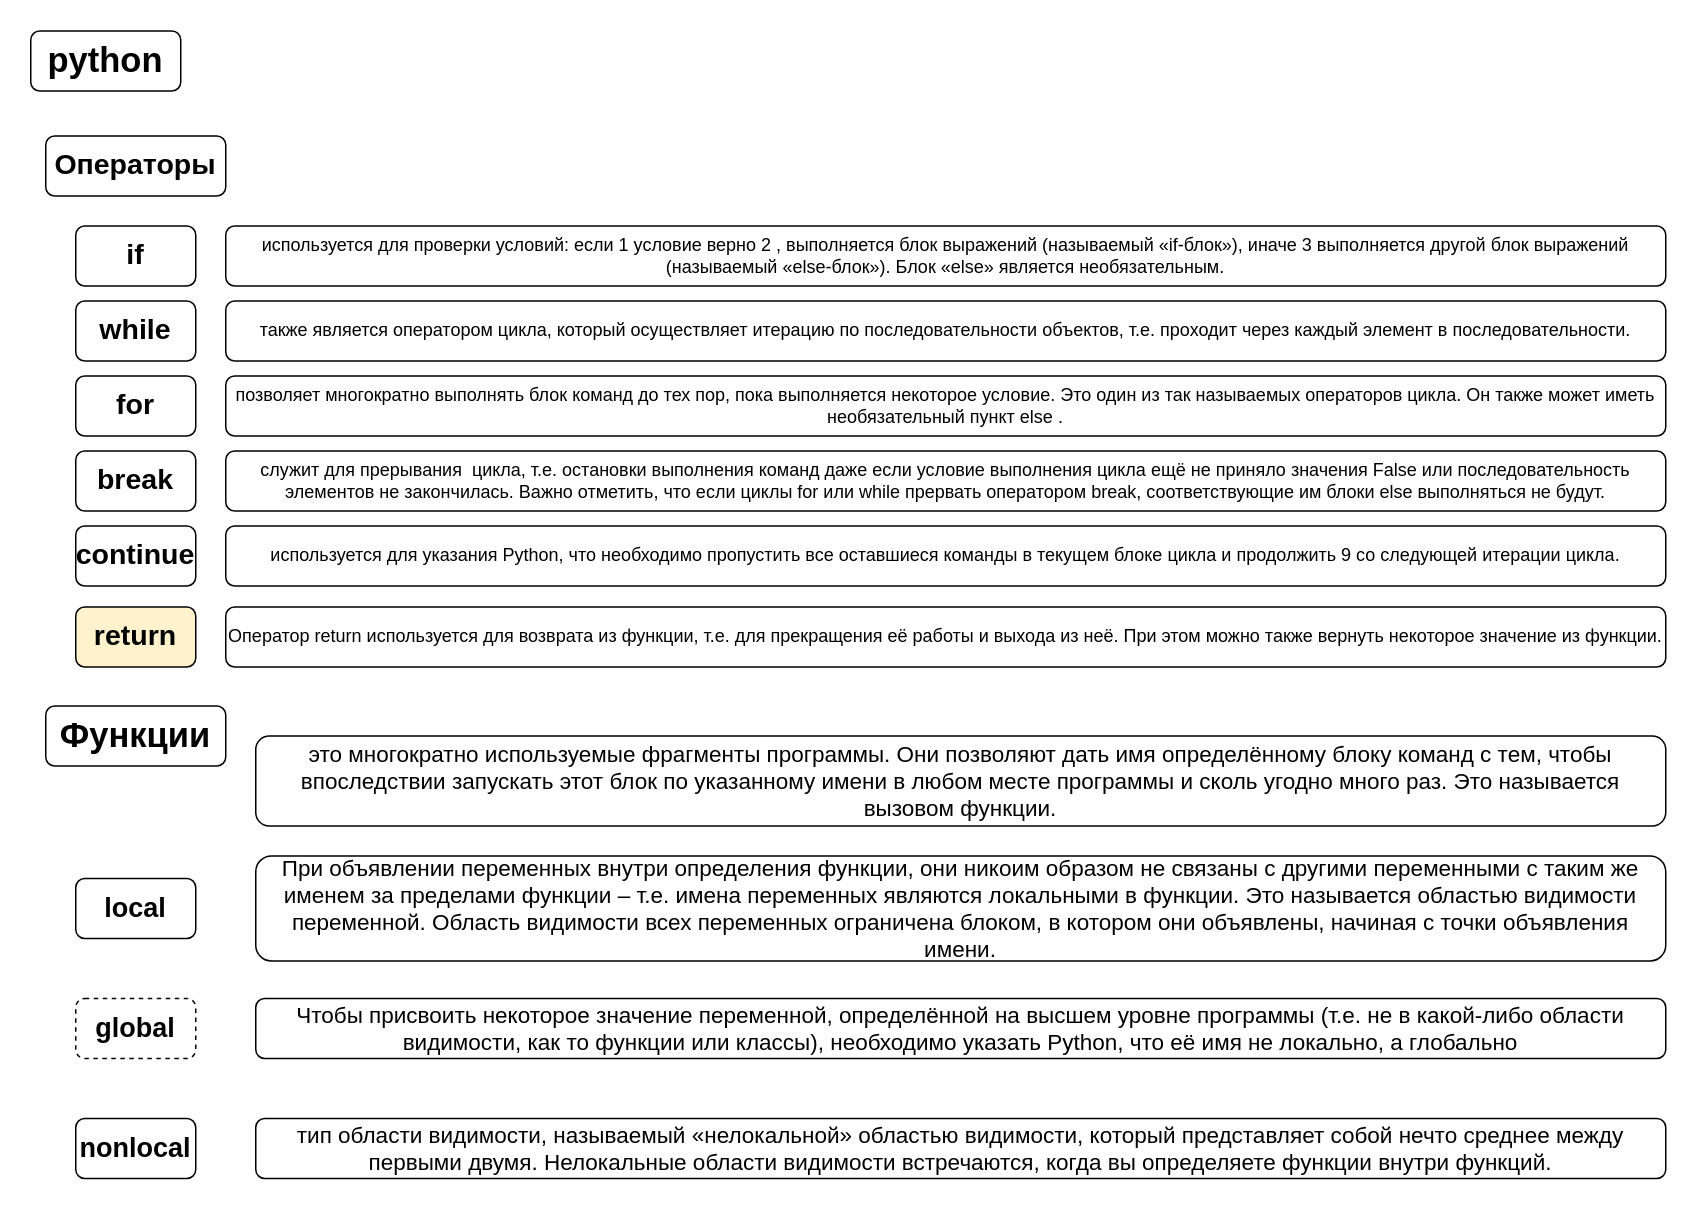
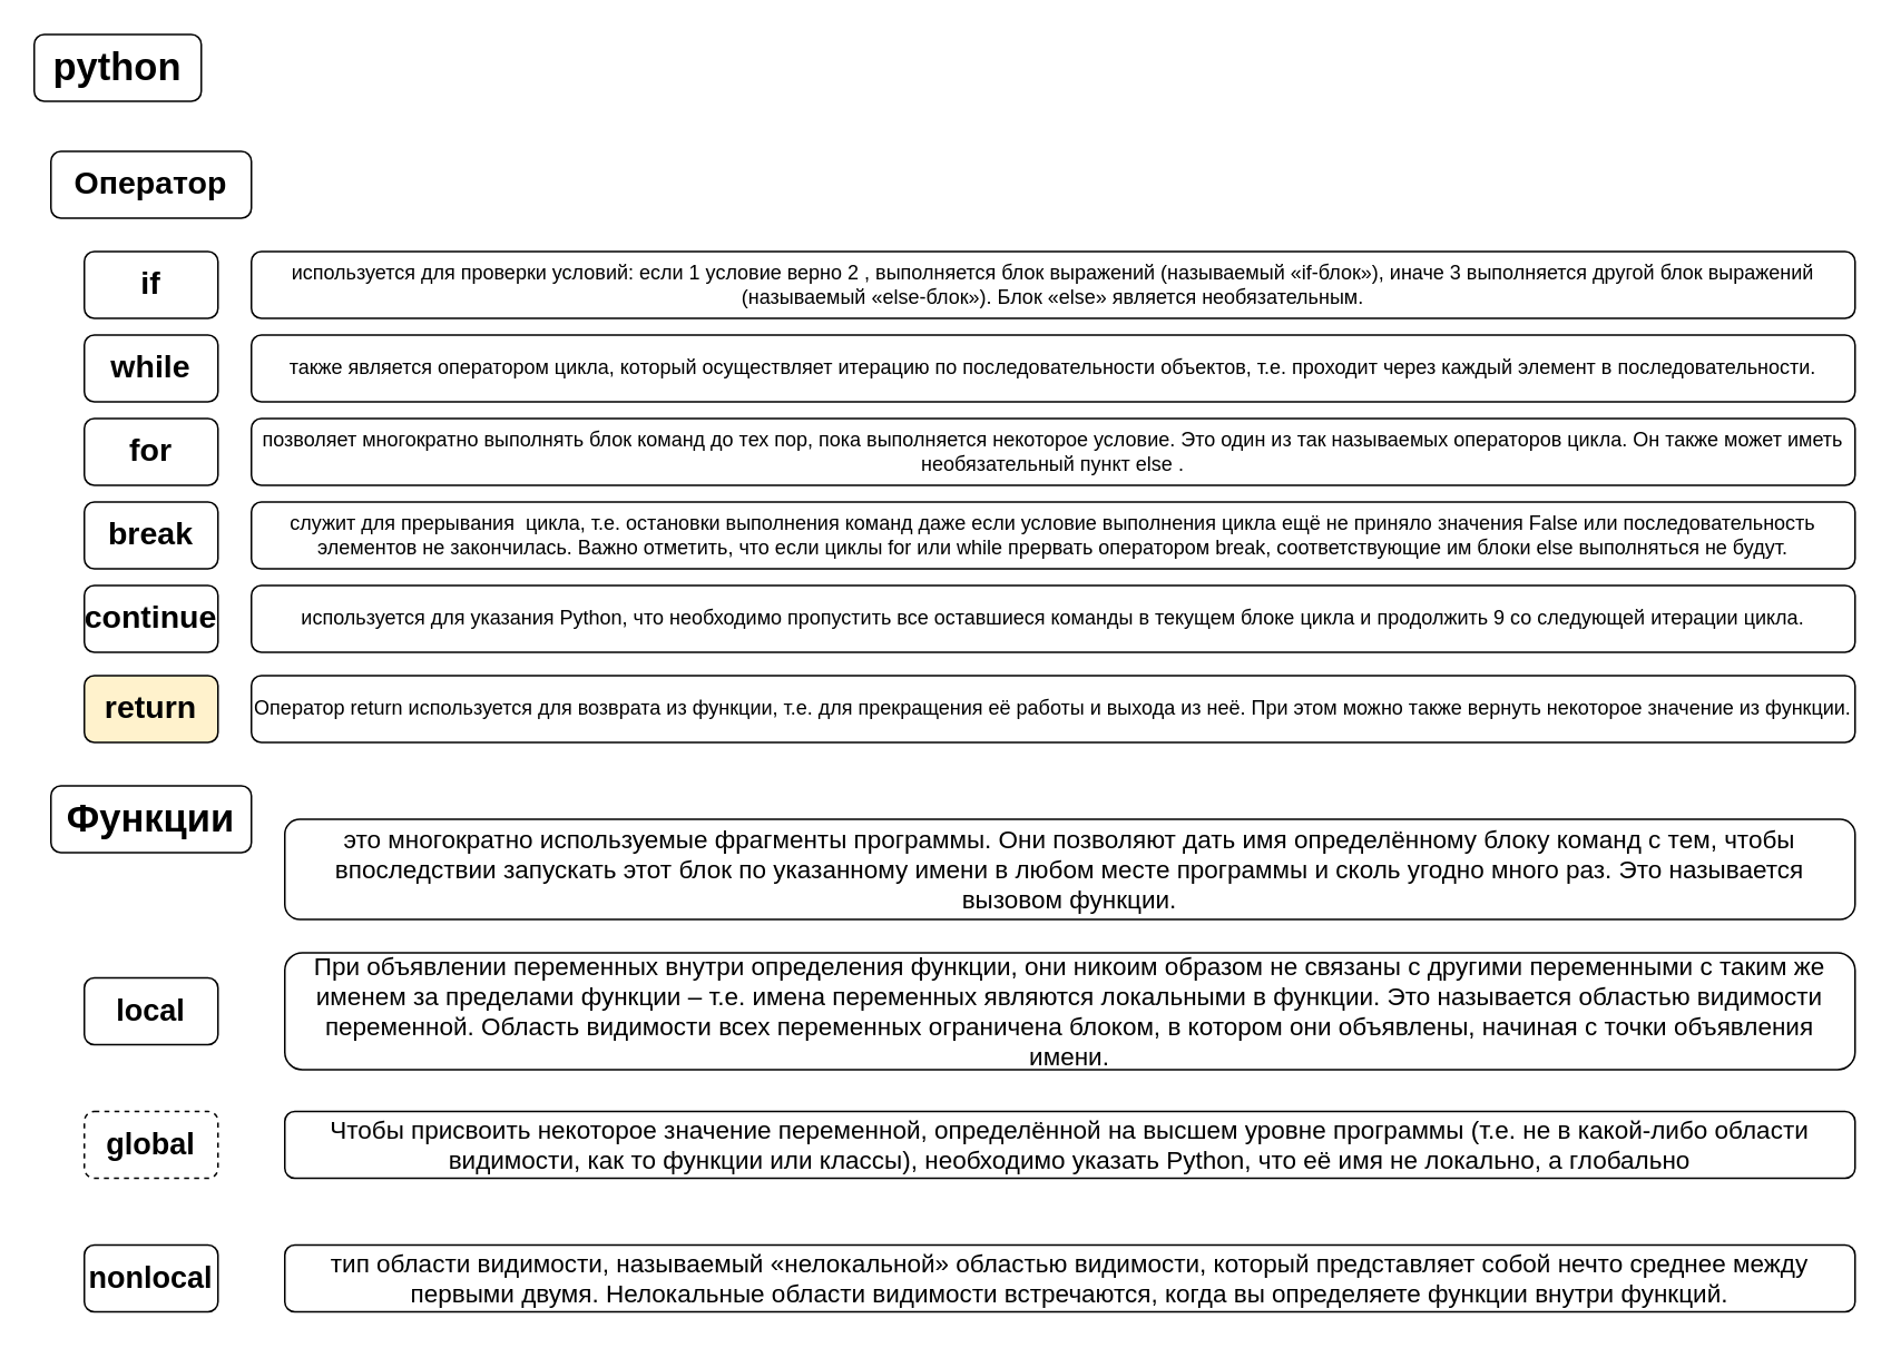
  <mxCell id="0" />
  <mxCell id="1" parent="0" />
  <mxCell id="2" value="python" style="rounded=1;whiteSpace=wrap;html=1;fontStyle=1;fontSize=23;" vertex="1" parent="1"><mxGeometry x="20" y="20" width="100" height="40" as="geometry" /></mxCell>
- <mxCell id="3" value="Операторы" style="rounded=1;whiteSpace=wrap;html=1;fontStyle=1;fontSize=19;" vertex="1" parent="1"><mxGeometry x="30" y="90" width="120" height="40" as="geometry" /></mxCell>
+ <mxCell id="3" value="Оператор" style="rounded=1;whiteSpace=wrap;html=1;fontStyle=1;fontSize=19;" vertex="1" parent="1"><mxGeometry x="30" y="90" width="120" height="40" as="geometry" /></mxCell>
  <mxCell id="4" value="if" style="rounded=1;whiteSpace=wrap;html=1;fontStyle=1;fontSize=19;" vertex="1" parent="1"><mxGeometry x="50" y="150" width="80" height="40" as="geometry" /></mxCell>
  <mxCell id="5" value="while" style="rounded=1;whiteSpace=wrap;html=1;fontStyle=1;fontSize=19;" vertex="1" parent="1"><mxGeometry x="50" y="200" width="80" height="40" as="geometry" /></mxCell>
  <mxCell id="6" value="for" style="rounded=1;whiteSpace=wrap;html=1;fontStyle=1;fontSize=19;" vertex="1" parent="1"><mxGeometry x="50" y="250" width="80" height="40" as="geometry" /></mxCell>
  <mxCell id="7" value="break" style="rounded=1;whiteSpace=wrap;html=1;fontStyle=1;fontSize=19;" vertex="1" parent="1"><mxGeometry x="50" y="300" width="80" height="40" as="geometry" /></mxCell>
  <mxCell id="8" value="continue" style="rounded=1;whiteSpace=wrap;html=1;fontStyle=1;fontSize=19;" vertex="1" parent="1"><mxGeometry x="50" y="350" width="80" height="40" as="geometry" /></mxCell>
  <mxCell id="9" value="return" style="rounded=1;whiteSpace=wrap;html=1;fontStyle=1;fontSize=19;fillColor=#fff2cc;" vertex="1" parent="1"><mxGeometry x="50" y="404" width="80" height="40" as="geometry" /></mxCell>
  <mxCell id="10" value="используется для проверки условий: если 1 условие верно 2 , выполняется блок выражений (называемый «if-блок»), иначе 3 выполняется другой блок выражений (называемый «else-блок»). Блок «else» является необязательным." style="rounded=1;whiteSpace=wrap;html=1;" vertex="1" parent="1"><mxGeometry x="150" y="150" width="960" height="40" as="geometry" /></mxCell>
  <mxCell id="11" value="позволяет многократно выполнять блок команд до тех пор, пока выполняется некоторое условие. Это один из так называемых операторов цикла. Он также может иметь необязательный пункт else ." style="rounded=1;whiteSpace=wrap;html=1;" vertex="1" parent="1"><mxGeometry x="150" y="250" width="960" height="40" as="geometry" /></mxCell>
  <mxCell id="12" value="также является оператором цикла, который осуществляет итерацию по последовательности объектов, т.е. проходит через каждый элемент в последовательности." style="rounded=1;whiteSpace=wrap;html=1;" vertex="1" parent="1"><mxGeometry x="150" y="200" width="960" height="40" as="geometry" /></mxCell>
  <mxCell id="13" value="служит для прерывания&amp;nbsp; цикла, т.е. остановки выполнения команд даже если условие выполнения цикла ещё не приняло значения False или последовательность элементов не закончилась. Важно отметить, что если циклы for или while прервать оператором break, соответствующие им блоки else выполняться не будут." style="rounded=1;whiteSpace=wrap;html=1;" vertex="1" parent="1"><mxGeometry x="150" y="300" width="960" height="40" as="geometry" /></mxCell>
  <mxCell id="14" value="используется для указания Python, что необходимо пропустить все оставшиеся команды в текущем блоке цикла и продолжить 9 со следующей итерации цикла." style="rounded=1;whiteSpace=wrap;html=1;" vertex="1" parent="1"><mxGeometry x="150" y="350" width="960" height="40" as="geometry" /></mxCell>
  <mxCell id="15" value="Оператор return используется для возврата из функции, т.е. для прекращения её работы и выхода из неё. При этом можно также вернуть некоторое значение из функции." style="rounded=1;whiteSpace=wrap;html=1;" vertex="1" parent="1"><mxGeometry x="150" y="404" width="960" height="40" as="geometry" /></mxCell>
  <mxCell id="16" value="Функции" style="rounded=1;whiteSpace=wrap;html=1;fontSize=23;fontStyle=1" vertex="1" parent="1"><mxGeometry x="30" y="470" width="120" height="40" as="geometry" /></mxCell>
  <mxCell id="17" value="это многократно используемые фрагменты программы. Они позволяют дать имя определённому блоку команд с тем, чтобы впоследствии запускать этот блок по указанному имени в любом месте программы и сколь угодно много раз. Это называется вызовом функции." style="rounded=1;whiteSpace=wrap;html=1;fontSize=15;" vertex="1" parent="1"><mxGeometry x="170" y="490" width="940" height="60" as="geometry" /></mxCell>
  <mxCell id="18" value="local" style="rounded=1;whiteSpace=wrap;html=1;fontSize=18;fontStyle=1" vertex="1" parent="1"><mxGeometry x="50" y="585" width="80" height="40" as="geometry" /></mxCell>
  <mxCell id="19" value="При объявлении переменных внутри определения функции, они никоим образом не связаны с другими переменными с таким же именем за пределами функции – т.е. имена переменных являются локальными в функции. Это называется областью видимости переменной. Область видимости всех переменных ограничена блоком, в котором они объявлены, начиная с точки объявления имени." style="rounded=1;whiteSpace=wrap;html=1;fontSize=15;" vertex="1" parent="1"><mxGeometry x="170" y="570" width="940" height="70" as="geometry" /></mxCell>
  <mxCell id="20" value="global" style="rounded=1;whiteSpace=wrap;html=1;fontSize=18;fontStyle=1;dashed=1;" vertex="1" parent="1"><mxGeometry x="50" y="665" width="80" height="40" as="geometry" /></mxCell>
  <mxCell id="21" value="Чтобы присвоить некоторое значение переменной, определённой на высшем уровне программы (т.е. не в какой-либо области видимости, как то функции или классы), необходимо указать Python, что её имя не локально, а глобально" style="rounded=1;whiteSpace=wrap;html=1;fontSize=15;" vertex="1" parent="1"><mxGeometry x="170" y="665" width="940" height="40" as="geometry" /></mxCell>
  <mxCell id="22" value="nonlocal" style="rounded=1;whiteSpace=wrap;html=1;fontSize=18;fontStyle=1" vertex="1" parent="1"><mxGeometry x="50" y="745" width="80" height="40" as="geometry" /></mxCell>
  <mxCell id="23" value="тип области видимости, называемый «нелокальной» областью видимости, который представляет собой нечто среднее между первыми двумя. Нелокальные области видимости встречаются, когда вы определяете функции внутри функций." style="rounded=1;whiteSpace=wrap;html=1;fontSize=15;" vertex="1" parent="1"><mxGeometry x="170" y="745" width="940" height="40" as="geometry" /></mxCell>
